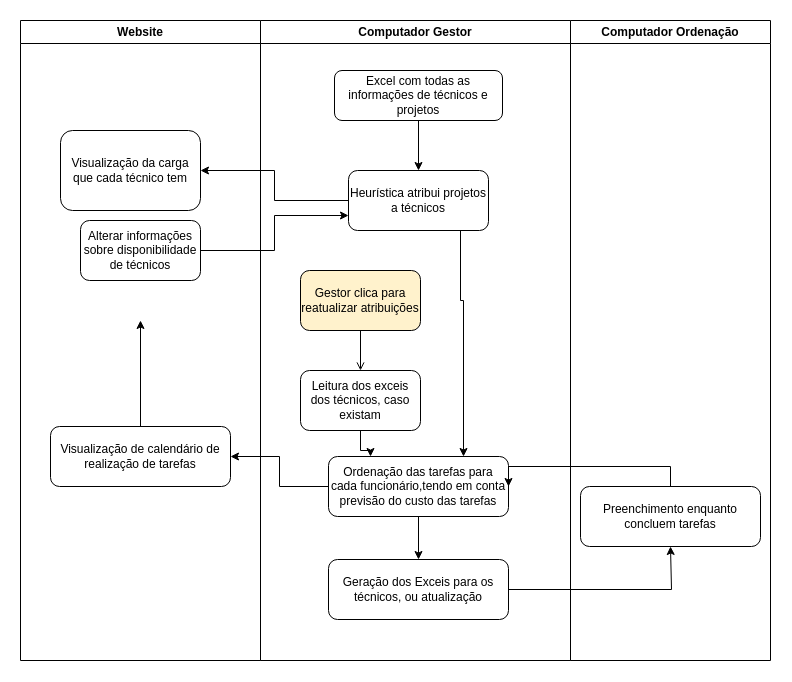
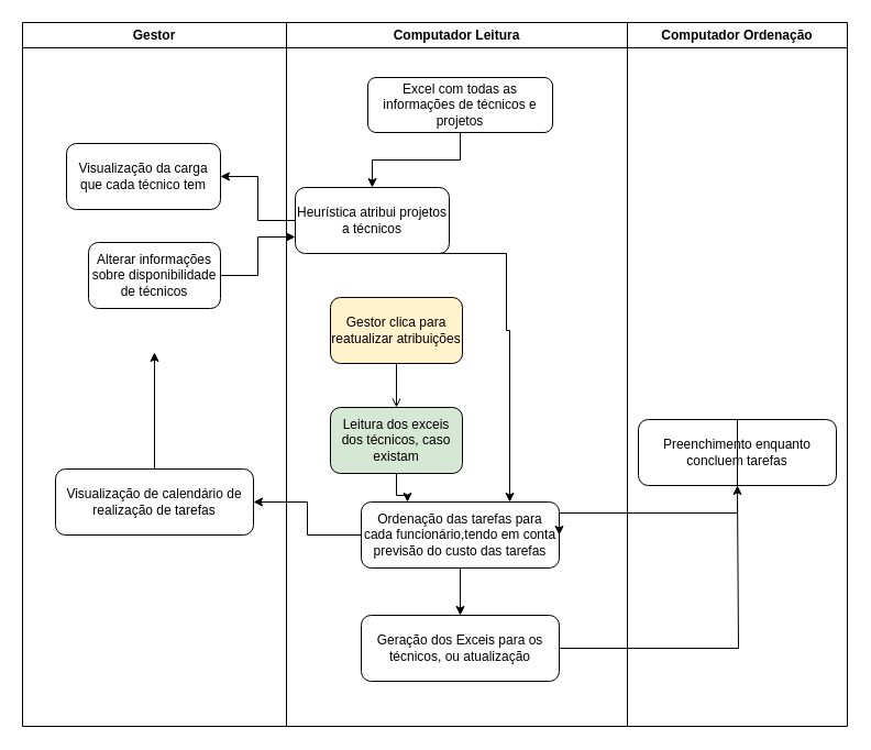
  <mxCell id="0" />
  <mxCell id="1" parent="0" />
- <mxCell id="2" value="Computador Gestor" style="swimlane;whiteSpace=wrap;html=1;" vertex="1" parent="1"><mxGeometry x="260" y="20" width="310" height="640" as="geometry" /></mxCell>
+ <mxCell id="2" value="Computador Leitura" style="swimlane;whiteSpace=wrap;html=1;" vertex="1" parent="1"><mxGeometry x="260" y="20" width="310" height="640" as="geometry" /></mxCell>
  <mxCell id="3" value="" style="edgeStyle=orthogonalEdgeStyle;rounded=0;orthogonalLoop=1;jettySize=auto;html=1;" edge="1" parent="2" source="4" target="7"><mxGeometry relative="1" as="geometry" /></mxCell>
  <mxCell id="4" value="&lt;div&gt;Excel com todas as informações de técnicos e projetos&lt;/div&gt;" style="rounded=1;whiteSpace=wrap;html=1;fontSize=12;glass=0;strokeWidth=1;shadow=0;" parent="2" vertex="1"><mxGeometry x="74" y="50" width="168" height="50" as="geometry" /></mxCell>
  <mxCell id="5" style="edgeStyle=orthogonalEdgeStyle;rounded=0;orthogonalLoop=1;jettySize=auto;html=1;exitX=0.5;exitY=1;exitDx=0;exitDy=0;" edge="1" parent="2" source="4" target="4"><mxGeometry relative="1" as="geometry" /></mxCell>
  <mxCell id="6" value="" style="edgeStyle=orthogonalEdgeStyle;rounded=0;orthogonalLoop=1;jettySize=auto;html=1;entryX=0.75;entryY=0;entryDx=0;entryDy=0;" edge="1" parent="2" target="9"><mxGeometry relative="1" as="geometry"><mxPoint x="110" y="210" as="sourcePoint" /><mxPoint x="110" y="350" as="targetPoint" /><Array as="points"><mxPoint x="200" y="210" /><mxPoint x="200" y="280" /><mxPoint x="203" y="280" /></Array></mxGeometry></mxCell>
- <mxCell id="7" value="Heurística atribui projetos a técnicos" style="rounded=1;whiteSpace=wrap;html=1;fontSize=12;glass=0;strokeWidth=1;shadow=0;" vertex="1" parent="2"><mxGeometry x="88" y="150" width="140" height="60" as="geometry" /></mxCell>
+ <mxCell id="7" value="Heurística atribui projetos a técnicos" style="rounded=1;whiteSpace=wrap;html=1;fontSize=12;glass=0;strokeWidth=1;shadow=0;" vertex="1" parent="2"><mxGeometry x="8" y="150" width="140" height="60" as="geometry" /></mxCell>
  <mxCell id="8" value="" style="edgeStyle=orthogonalEdgeStyle;rounded=0;orthogonalLoop=1;jettySize=auto;html=1;" edge="1" parent="2" source="9" target="10"><mxGeometry relative="1" as="geometry" /></mxCell>
  <mxCell id="9" value="Ordenação das tarefas para cada funcionário,tendo em conta previsão do custo das tarefas" style="rounded=1;whiteSpace=wrap;html=1;fontSize=12;glass=0;strokeWidth=1;shadow=0;" vertex="1" parent="2"><mxGeometry x="68" y="436" width="180" height="60" as="geometry" /></mxCell>
  <mxCell id="10" value="Geração dos Exceis para os técnicos, ou atualização" style="rounded=1;whiteSpace=wrap;html=1;fontSize=12;glass=0;strokeWidth=1;shadow=0;" vertex="1" parent="2"><mxGeometry x="68" y="539" width="180" height="60" as="geometry" /></mxCell>
  <mxCell id="11" style="edgeStyle=orthogonalEdgeStyle;rounded=0;orthogonalLoop=1;jettySize=auto;html=1;" edge="1" parent="2" source="12" target="9"><mxGeometry relative="1" as="geometry"><Array as="points"><mxPoint x="100" y="430" /><mxPoint x="110" y="430" /></Array></mxGeometry></mxCell>
- <mxCell id="12" value="Leitura dos exceis dos técnicos, caso existam" style="rounded=1;whiteSpace=wrap;html=1;" vertex="1" parent="2"><mxGeometry x="40" y="350" width="120" height="60" as="geometry" /></mxCell>
+ <mxCell id="12" value="Leitura dos exceis dos técnicos, caso existam" style="rounded=1;whiteSpace=wrap;html=1;fillColor=#d5e8d4;" vertex="1" parent="2"><mxGeometry x="40" y="350" width="120" height="60" as="geometry" /></mxCell>
  <mxCell id="13" style="edgeStyle=orthogonalEdgeStyle;rounded=0;orthogonalLoop=1;jettySize=auto;html=1;entryX=0.5;entryY=0;entryDx=0;entryDy=0;endArrow=open;" edge="1" parent="2" source="14" target="12"><mxGeometry relative="1" as="geometry" /></mxCell>
  <mxCell id="14" value="Gestor clica para reatualizar atribuições" style="rounded=1;whiteSpace=wrap;html=1;fillColor=#fff2cc;" vertex="1" parent="2"><mxGeometry x="40" y="250" width="120" height="60" as="geometry" /></mxCell>
  <mxCell id="15" value="Computador Ordenação" style="swimlane;whiteSpace=wrap;html=1;" vertex="1" parent="1"><mxGeometry x="570" y="20" width="200" height="640" as="geometry" /></mxCell>
- <mxCell id="16" value="Preenchimento enquanto concluem tarefas" style="rounded=1;whiteSpace=wrap;html=1;fontSize=12;glass=0;strokeWidth=1;shadow=0;" vertex="1" parent="15"><mxGeometry x="10" y="466" width="180" height="60" as="geometry" /></mxCell>
- <mxCell id="17" value="Website" style="swimlane;whiteSpace=wrap;html=1;" vertex="1" parent="1"><mxGeometry x="20" y="20" width="240" height="640" as="geometry" /></mxCell>
- <mxCell id="18" value="Visualização da carga que cada técnico tem" style="rounded=1;whiteSpace=wrap;html=1;fontSize=12;glass=0;strokeWidth=1;shadow=0;" vertex="1" parent="17"><mxGeometry x="40" y="110" width="140" height="80" as="geometry" /></mxCell>
+ <mxCell id="16" value="Preenchimento enquanto concluem tarefas" style="rounded=1;whiteSpace=wrap;html=1;fontSize=12;glass=0;strokeWidth=1;shadow=0;" vertex="1" parent="15"><mxGeometry x="10" y="361" width="180" height="60" as="geometry" /></mxCell>
+ <mxCell id="17" value="Gestor" style="swimlane;whiteSpace=wrap;html=1;" vertex="1" parent="1"><mxGeometry x="20" y="20" width="240" height="640" as="geometry" /></mxCell>
+ <mxCell id="18" value="Visualização da carga que cada técnico tem" style="rounded=1;whiteSpace=wrap;html=1;fontSize=12;glass=0;strokeWidth=1;shadow=0;" vertex="1" parent="17"><mxGeometry x="40" y="110" width="140" height="60" as="geometry" /></mxCell>
  <mxCell id="19" value="" style="edgeStyle=orthogonalEdgeStyle;rounded=0;orthogonalLoop=1;jettySize=auto;html=1;entryX=0.5;entryY=1;entryDx=0;entryDy=0;" edge="1" parent="17" source="20"><mxGeometry relative="1" as="geometry"><mxPoint x="120" y="300" as="targetPoint" /></mxGeometry></mxCell>
  <mxCell id="20" value="Visualização de calendário de realização de tarefas" style="rounded=1;whiteSpace=wrap;html=1;fontSize=12;glass=0;strokeWidth=1;shadow=0;" vertex="1" parent="17"><mxGeometry x="30" y="406" width="180" height="60" as="geometry" /></mxCell>
  <mxCell id="21" value="Alterar informações sobre disponibilidade de técnicos" style="rounded=1;whiteSpace=wrap;html=1;" vertex="1" parent="17"><mxGeometry x="60" y="200" width="120" height="60" as="geometry" /></mxCell>
  <mxCell id="22" value="" style="edgeStyle=orthogonalEdgeStyle;rounded=0;orthogonalLoop=1;jettySize=auto;html=1;" edge="1" parent="1" source="7" target="18"><mxGeometry relative="1" as="geometry" /></mxCell>
  <mxCell id="23" value="" style="edgeStyle=orthogonalEdgeStyle;rounded=0;orthogonalLoop=1;jettySize=auto;html=1;" edge="1" parent="1" source="9" target="20"><mxGeometry relative="1" as="geometry" /></mxCell>
  <mxCell id="24" value="" style="edgeStyle=orthogonalEdgeStyle;rounded=0;orthogonalLoop=1;jettySize=auto;html=1;entryX=0.5;entryY=1;entryDx=0;entryDy=0;" edge="1" parent="1" source="10" target="16"><mxGeometry relative="1" as="geometry"><mxPoint x="670" y="549" as="targetPoint" /><Array as="points"><mxPoint x="671" y="589" /></Array></mxGeometry></mxCell>
  <mxCell id="25" style="edgeStyle=orthogonalEdgeStyle;rounded=0;orthogonalLoop=1;jettySize=auto;html=1;entryX=1;entryY=0.5;entryDx=0;entryDy=0;exitX=0.5;exitY=0;exitDx=0;exitDy=0;" edge="1" parent="1" source="16" target="9"><mxGeometry relative="1" as="geometry"><mxPoint x="690" y="446" as="sourcePoint" /><Array as="points"><mxPoint x="670" y="466" /></Array></mxGeometry></mxCell>
  <mxCell id="26" style="edgeStyle=orthogonalEdgeStyle;rounded=0;orthogonalLoop=1;jettySize=auto;html=1;entryX=0;entryY=0.75;entryDx=0;entryDy=0;" edge="1" parent="1" source="21" target="7"><mxGeometry relative="1" as="geometry" /></mxCell>
